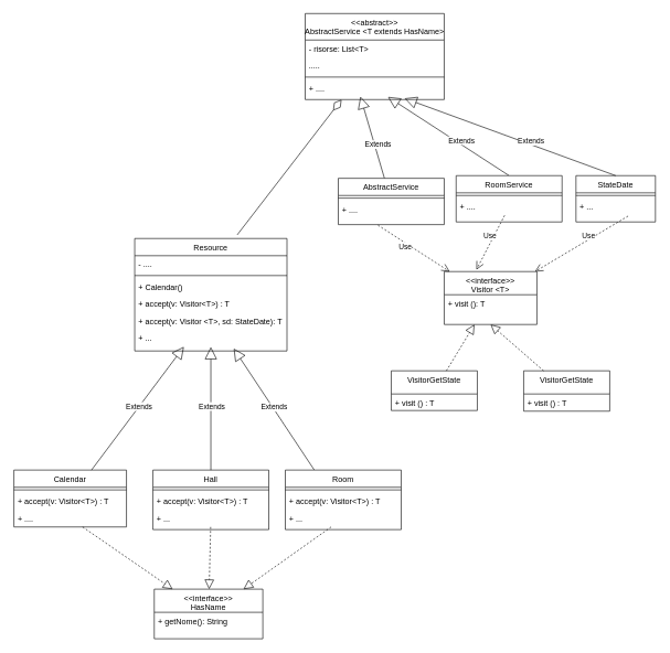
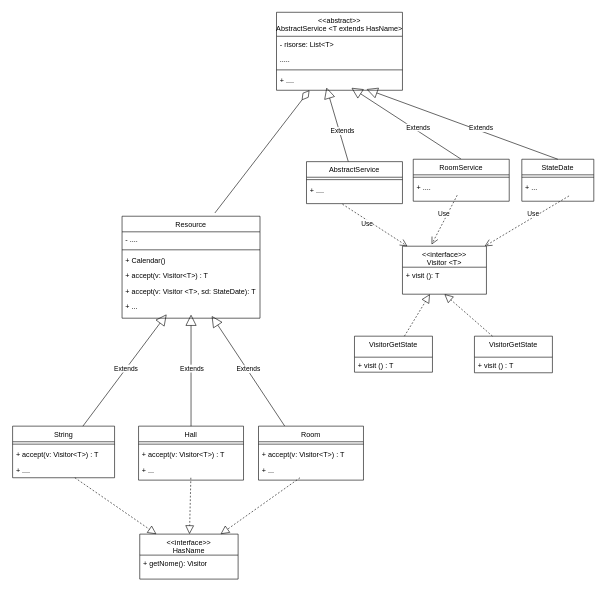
  <mxCell id="0" />
  <mxCell id="1" parent="0" />
  <mxCell id="2" value="&lt;&lt;abstract&gt;&gt;&#10;AbstractService &lt;T extends HasName&gt;" style="swimlane;fontStyle=0;align=center;verticalAlign=top;childLayout=stackLayout;horizontal=1;startSize=40;horizontalStack=0;resizeParent=1;resizeLast=0;collapsible=1;marginBottom=0;rounded=0;shadow=0;strokeWidth=1;" parent="1" vertex="1"><mxGeometry x="460" y="20" width="210" height="130" as="geometry"><mxRectangle x="230" y="140" width="160" height="26" as="alternateBounds" /></mxGeometry></mxCell>
  <mxCell id="3" value="- risorse: List&lt;T&gt;" style="text;align=left;verticalAlign=top;spacingLeft=4;spacingRight=4;overflow=hidden;rotatable=0;points=[[0,0.5],[1,0.5]];portConstraint=eastwest;" parent="2" vertex="1"><mxGeometry y="40" width="210" height="26" as="geometry" /></mxCell>
  <mxCell id="4" value="....." style="text;align=left;verticalAlign=top;spacingLeft=4;spacingRight=4;overflow=hidden;rotatable=0;points=[[0,0.5],[1,0.5]];portConstraint=eastwest;" parent="2" vertex="1"><mxGeometry y="66" width="210" height="26" as="geometry" /></mxCell>
  <mxCell id="5" value="" style="line;html=1;strokeWidth=1;align=left;verticalAlign=middle;spacingTop=-1;spacingLeft=3;spacingRight=3;rotatable=0;labelPosition=right;points=[];portConstraint=eastwest;" parent="2" vertex="1"><mxGeometry y="92" width="210" height="8" as="geometry" /></mxCell>
  <mxCell id="6" value="+ ...." style="text;align=left;verticalAlign=top;spacingLeft=4;spacingRight=4;overflow=hidden;rotatable=0;points=[[0,0.5],[1,0.5]];portConstraint=eastwest;" parent="2" vertex="1"><mxGeometry y="100" width="210" height="26" as="geometry" /></mxCell>
  <mxCell id="7" value="Extends" style="endArrow=block;endSize=16;endFill=0;html=1;rounded=0;exitX=0.5;exitY=0;exitDx=0;exitDy=0;" parent="1" source="53" target="6" edge="1"><mxGeometry x="-0.186" y="-5" width="160" relative="1" as="geometry"><mxPoint x="1902" y="572" as="sourcePoint" /><mxPoint x="1940.251" y="204.396" as="targetPoint" /><mxPoint as="offset" /></mxGeometry></mxCell>
  <mxCell id="8" value="StateDate" style="swimlane;fontStyle=0;align=center;verticalAlign=top;childLayout=stackLayout;horizontal=1;startSize=26;horizontalStack=0;resizeParent=1;resizeLast=0;collapsible=1;marginBottom=0;rounded=0;shadow=0;strokeWidth=1;" parent="1" vertex="1"><mxGeometry x="869" y="265" width="120" height="70" as="geometry"><mxRectangle x="230" y="140" width="160" height="26" as="alternateBounds" /></mxGeometry></mxCell>
  <mxCell id="9" value="" style="line;html=1;strokeWidth=1;align=left;verticalAlign=middle;spacingTop=-1;spacingLeft=3;spacingRight=3;rotatable=0;labelPosition=right;points=[];portConstraint=eastwest;" parent="8" vertex="1"><mxGeometry y="26" width="120" height="8" as="geometry" /></mxCell>
  <mxCell id="10" value="+ ..." style="text;align=left;verticalAlign=top;spacingLeft=4;spacingRight=4;overflow=hidden;rotatable=0;points=[[0,0.5],[1,0.5]];portConstraint=eastwest;" parent="8" vertex="1"><mxGeometry y="34" width="120" height="26" as="geometry" /></mxCell>
  <mxCell id="11" value="VisitorGetState" style="swimlane;fontStyle=0;align=center;verticalAlign=top;childLayout=stackLayout;horizontal=1;startSize=35;horizontalStack=0;resizeParent=1;resizeLast=0;collapsible=1;marginBottom=0;rounded=0;shadow=0;strokeWidth=1;" parent="1" vertex="1"><mxGeometry x="590" y="560" width="130" height="60" as="geometry"><mxRectangle x="130" y="380" width="160" height="26" as="alternateBounds" /></mxGeometry></mxCell>
  <mxCell id="12" value="+ visit () : T" style="text;align=left;verticalAlign=top;spacingLeft=4;spacingRight=4;overflow=hidden;rotatable=0;points=[[0,0.5],[1,0.5]];portConstraint=eastwest;" parent="11" vertex="1"><mxGeometry y="35" width="130" height="25" as="geometry" /></mxCell>
  <mxCell id="13" value="VisitorGetState" style="swimlane;fontStyle=0;align=center;verticalAlign=top;childLayout=stackLayout;horizontal=1;startSize=35;horizontalStack=0;resizeParent=1;resizeLast=0;collapsible=1;marginBottom=0;rounded=0;shadow=0;strokeWidth=1;" parent="1" vertex="1"><mxGeometry x="790" y="560" width="130" height="61" as="geometry"><mxRectangle x="130" y="380" width="160" height="26" as="alternateBounds" /></mxGeometry></mxCell>
  <mxCell id="14" value="+ visit () : T" style="text;align=left;verticalAlign=top;spacingLeft=4;spacingRight=4;overflow=hidden;rotatable=0;points=[[0,0.5],[1,0.5]];portConstraint=eastwest;" parent="13" vertex="1"><mxGeometry y="35" width="130" height="26" as="geometry" /></mxCell>
  <mxCell id="15" value="Extends" style="endArrow=block;endSize=16;endFill=0;html=1;rounded=0;entryX=0.397;entryY=0.98;entryDx=0;entryDy=0;entryPerimeter=0;" parent="1" source="16" target="6" edge="1"><mxGeometry x="-0.186" y="-5" width="160" relative="1" as="geometry"><mxPoint x="630" y="260" as="sourcePoint" /><mxPoint x="1881.21" y="203.304" as="targetPoint" /><mxPoint as="offset" /></mxGeometry></mxCell>
  <mxCell id="16" value="AbstractService" style="swimlane;fontStyle=0;align=center;verticalAlign=top;childLayout=stackLayout;horizontal=1;startSize=26;horizontalStack=0;resizeParent=1;resizeLast=0;collapsible=1;marginBottom=0;rounded=0;shadow=0;strokeWidth=1;" parent="1" vertex="1"><mxGeometry x="510" y="269" width="160" height="70" as="geometry"><mxRectangle x="230" y="140" width="160" height="26" as="alternateBounds" /></mxGeometry></mxCell>
  <mxCell id="17" value="" style="line;html=1;strokeWidth=1;align=left;verticalAlign=middle;spacingTop=-1;spacingLeft=3;spacingRight=3;rotatable=0;labelPosition=right;points=[];portConstraint=eastwest;" parent="16" vertex="1"><mxGeometry y="26" width="160" height="8" as="geometry" /></mxCell>
  <mxCell id="18" value="+ ...." style="text;align=left;verticalAlign=top;spacingLeft=4;spacingRight=4;overflow=hidden;rotatable=0;points=[[0,0.5],[1,0.5]];portConstraint=eastwest;" parent="16" vertex="1"><mxGeometry y="34" width="160" height="26" as="geometry" /></mxCell>
  <mxCell id="19" value="Use" style="endArrow=open;dashed=1;endSize=10;endFill=0;html=1;rounded=0;exitX=0.656;exitY=1.044;exitDx=0;exitDy=0;exitPerimeter=0;" parent="1" source="10" target="49" edge="1"><mxGeometry x="-0.186" y="-5" width="160" relative="1" as="geometry"><mxPoint x="1280" y="560" as="sourcePoint" /><mxPoint x="1710" y="727" as="targetPoint" /><mxPoint as="offset" /></mxGeometry></mxCell>
  <mxCell id="20" value="Resource" style="swimlane;fontStyle=0;align=center;verticalAlign=top;childLayout=stackLayout;horizontal=1;startSize=26;horizontalStack=0;resizeParent=1;resizeLast=0;collapsible=1;marginBottom=0;rounded=0;shadow=0;strokeWidth=1;" parent="1" vertex="1"><mxGeometry x="202.5" y="360" width="230" height="170" as="geometry"><mxRectangle x="230" y="140" width="160" height="26" as="alternateBounds" /></mxGeometry></mxCell>
  <mxCell id="21" value="- ...." style="text;align=left;verticalAlign=top;spacingLeft=4;spacingRight=4;overflow=hidden;rotatable=0;points=[[0,0.5],[1,0.5]];portConstraint=eastwest;rounded=0;shadow=0;html=0;" parent="20" vertex="1"><mxGeometry y="26" width="230" height="26" as="geometry" /></mxCell>
  <mxCell id="22" value="" style="line;html=1;strokeWidth=1;align=left;verticalAlign=middle;spacingTop=-1;spacingLeft=3;spacingRight=3;rotatable=0;labelPosition=right;points=[];portConstraint=eastwest;" parent="20" vertex="1"><mxGeometry y="52" width="230" height="8" as="geometry" /></mxCell>
  <mxCell id="23" value="+ Calendar()" style="text;align=left;verticalAlign=top;spacingLeft=4;spacingRight=4;overflow=hidden;rotatable=0;points=[[0,0.5],[1,0.5]];portConstraint=eastwest;" parent="20" vertex="1"><mxGeometry y="60" width="230" height="26" as="geometry" /></mxCell>
  <mxCell id="24" value="+ accept(v: Visitor&lt;T&gt;) : T" style="text;align=left;verticalAlign=top;spacingLeft=4;spacingRight=4;overflow=hidden;rotatable=0;points=[[0,0.5],[1,0.5]];portConstraint=eastwest;" parent="20" vertex="1"><mxGeometry y="86" width="230" height="26" as="geometry" /></mxCell>
  <mxCell id="25" value="+ accept(v: Visitor &lt;T&gt;, sd: StateDate): T" style="text;align=left;verticalAlign=top;spacingLeft=4;spacingRight=4;overflow=hidden;rotatable=0;points=[[0,0.5],[1,0.5]];portConstraint=eastwest;" parent="20" vertex="1"><mxGeometry y="112" width="230" height="26" as="geometry" /></mxCell>
  <mxCell id="26" value="+ ..." style="text;align=left;verticalAlign=top;spacingLeft=4;spacingRight=4;overflow=hidden;rotatable=0;points=[[0,0.5],[1,0.5]];portConstraint=eastwest;" parent="20" vertex="1"><mxGeometry y="138" width="230" height="26" as="geometry" /></mxCell>
  <mxCell id="27" value="" style="endArrow=none;html=1;rounded=0;startArrow=diamondThin;startFill=0;startSize=18;entryX=0.673;entryY=-0.032;entryDx=0;entryDy=0;entryPerimeter=0;" parent="1" source="2" target="20" edge="1"><mxGeometry width="50" height="50" relative="1" as="geometry"><mxPoint x="1920" y="170" as="sourcePoint" /><mxPoint x="2040" y="-60" as="targetPoint" /></mxGeometry></mxCell>
  <mxCell id="28" value="Extends" style="endArrow=block;endSize=16;endFill=0;html=1;rounded=0;entryX=0.715;entryY=1.085;entryDx=0;entryDy=0;entryPerimeter=0;exitX=0.5;exitY=0;exitDx=0;exitDy=0;" parent="1" source="8" target="6" edge="1"><mxGeometry x="-0.19" y="-5" width="160" relative="1" as="geometry"><mxPoint x="2056.276" y="506" as="sourcePoint" /><mxPoint x="1960" y="430" as="targetPoint" /><mxPoint as="offset" /></mxGeometry></mxCell>
  <mxCell id="29" value="Hall" style="swimlane;fontStyle=0;align=center;verticalAlign=top;childLayout=stackLayout;horizontal=1;startSize=26;horizontalStack=0;resizeParent=1;resizeLast=0;collapsible=1;marginBottom=0;rounded=0;shadow=0;strokeWidth=1;" parent="1" vertex="1"><mxGeometry x="230" y="710" width="175" height="90" as="geometry"><mxRectangle x="130" y="380" width="160" height="26" as="alternateBounds" /></mxGeometry></mxCell>
  <mxCell id="30" value="" style="line;html=1;strokeWidth=1;align=left;verticalAlign=middle;spacingTop=-1;spacingLeft=3;spacingRight=3;rotatable=0;labelPosition=right;points=[];portConstraint=eastwest;" parent="29" vertex="1"><mxGeometry y="26" width="175" height="8" as="geometry" /></mxCell>
  <mxCell id="31" value="+ accept(v: Visitor&lt;T&gt;) : T" style="text;align=left;verticalAlign=top;spacingLeft=4;spacingRight=4;overflow=hidden;rotatable=0;points=[[0,0.5],[1,0.5]];portConstraint=eastwest;" parent="29" vertex="1"><mxGeometry y="34" width="175" height="26" as="geometry" /></mxCell>
  <mxCell id="32" value="+ ..." style="text;align=left;verticalAlign=top;spacingLeft=4;spacingRight=4;overflow=hidden;rotatable=0;points=[[0,0.5],[1,0.5]];portConstraint=eastwest;" parent="29" vertex="1"><mxGeometry y="60" width="175" height="26" as="geometry" /></mxCell>
  <mxCell id="33" value="&lt;&lt;interface&gt;&gt; &#10;HasName" style="swimlane;fontStyle=0;align=center;verticalAlign=top;childLayout=stackLayout;horizontal=1;startSize=35;horizontalStack=0;resizeParent=1;resizeLast=0;collapsible=1;marginBottom=0;rounded=0;shadow=0;strokeWidth=1;" parent="1" vertex="1"><mxGeometry x="232" y="890" width="164" height="75" as="geometry"><mxRectangle x="130" y="380" width="160" height="26" as="alternateBounds" /></mxGeometry></mxCell>
- <mxCell id="34" value="+ getNome(): String" style="text;align=left;verticalAlign=top;spacingLeft=4;spacingRight=4;overflow=hidden;rotatable=0;points=[[0,0.5],[1,0.5]];portConstraint=eastwest;" parent="33" vertex="1"><mxGeometry y="35" width="164" height="26" as="geometry" /></mxCell>
- <mxCell id="35" value="Calendar" style="swimlane;fontStyle=0;align=center;verticalAlign=top;childLayout=stackLayout;horizontal=1;startSize=26;horizontalStack=0;resizeParent=1;resizeLast=0;collapsible=1;marginBottom=0;rounded=0;shadow=0;strokeWidth=1;" parent="1" vertex="1"><mxGeometry x="20" y="710" width="170" height="86" as="geometry"><mxRectangle x="130" y="380" width="160" height="26" as="alternateBounds" /></mxGeometry></mxCell>
+ <mxCell id="34" value="+ getNome(): Visitor" style="text;align=left;verticalAlign=top;spacingLeft=4;spacingRight=4;overflow=hidden;rotatable=0;points=[[0,0.5],[1,0.5]];portConstraint=eastwest;" parent="33" vertex="1"><mxGeometry y="35" width="164" height="26" as="geometry" /></mxCell>
+ <mxCell id="35" value="String" style="swimlane;fontStyle=0;align=center;verticalAlign=top;childLayout=stackLayout;horizontal=1;startSize=26;horizontalStack=0;resizeParent=1;resizeLast=0;collapsible=1;marginBottom=0;rounded=0;shadow=0;strokeWidth=1;" parent="1" vertex="1"><mxGeometry x="20" y="710" width="170" height="86" as="geometry"><mxRectangle x="130" y="380" width="160" height="26" as="alternateBounds" /></mxGeometry></mxCell>
  <mxCell id="36" value="" style="line;html=1;strokeWidth=1;align=left;verticalAlign=middle;spacingTop=-1;spacingLeft=3;spacingRight=3;rotatable=0;labelPosition=right;points=[];portConstraint=eastwest;" parent="35" vertex="1"><mxGeometry y="26" width="170" height="8" as="geometry" /></mxCell>
  <mxCell id="37" value="+ accept(v: Visitor&lt;T&gt;) : T" style="text;align=left;verticalAlign=top;spacingLeft=4;spacingRight=4;overflow=hidden;rotatable=0;points=[[0,0.5],[1,0.5]];portConstraint=eastwest;" parent="35" vertex="1"><mxGeometry y="34" width="170" height="26" as="geometry" /></mxCell>
  <mxCell id="38" value="+ ...." style="text;align=left;verticalAlign=top;spacingLeft=4;spacingRight=4;overflow=hidden;rotatable=0;points=[[0,0.5],[1,0.5]];portConstraint=eastwest;" parent="35" vertex="1"><mxGeometry y="60" width="170" height="26" as="geometry" /></mxCell>
  <mxCell id="39" value="" style="endArrow=block;dashed=1;endFill=0;endSize=12;html=1;rounded=0;" parent="1" source="38" target="33" edge="1"><mxGeometry width="160" relative="1" as="geometry"><mxPoint x="1830" y="910" as="sourcePoint" /><mxPoint x="2005" y="1147" as="targetPoint" /></mxGeometry></mxCell>
  <mxCell id="40" value="" style="endArrow=block;dashed=1;endFill=0;endSize=12;html=1;rounded=0;" parent="1" source="32" target="33" edge="1"><mxGeometry width="160" relative="1" as="geometry"><mxPoint x="1703" y="796" as="sourcePoint" /><mxPoint x="1820" y="880" as="targetPoint" /></mxGeometry></mxCell>
  <mxCell id="41" value="" style="endArrow=block;dashed=1;endFill=0;endSize=12;html=1;rounded=0;" parent="1" source="48" target="33" edge="1"><mxGeometry width="160" relative="1" as="geometry"><mxPoint x="1713" y="806" as="sourcePoint" /><mxPoint x="1830" y="890" as="targetPoint" /></mxGeometry></mxCell>
  <mxCell id="42" value="Extends" style="endArrow=block;endSize=16;endFill=0;html=1;rounded=0;entryX=0.65;entryY=1.089;entryDx=0;entryDy=0;entryPerimeter=0;exitX=0.25;exitY=0;exitDx=0;exitDy=0;" parent="1" source="45" target="26" edge="1"><mxGeometry x="0.018" y="-1" width="160" relative="1" as="geometry"><mxPoint x="2050" y="710" as="sourcePoint" /><mxPoint x="1744" y="584" as="targetPoint" /><mxPoint y="-1" as="offset" /></mxGeometry></mxCell>
  <mxCell id="43" value="Extends" style="endArrow=block;endSize=16;endFill=0;html=1;rounded=0;entryX=0.323;entryY=0.984;entryDx=0;entryDy=0;entryPerimeter=0;" parent="1" source="35" target="26" edge="1"><mxGeometry x="0.018" y="-1" width="160" relative="1" as="geometry"><mxPoint x="1810" y="729" as="sourcePoint" /><mxPoint x="1812" y="570" as="targetPoint" /><mxPoint y="-1" as="offset" /></mxGeometry></mxCell>
  <mxCell id="44" value="Extends" style="endArrow=block;endSize=16;endFill=0;html=1;rounded=0;" parent="1" source="29" target="26" edge="1"><mxGeometry x="0.018" y="-1" width="160" relative="1" as="geometry"><mxPoint x="1710" y="720" as="sourcePoint" /><mxPoint x="1754" y="594" as="targetPoint" /><mxPoint y="-1" as="offset" /></mxGeometry></mxCell>
  <mxCell id="45" value="Room" style="swimlane;fontStyle=0;align=center;verticalAlign=top;childLayout=stackLayout;horizontal=1;startSize=26;horizontalStack=0;resizeParent=1;resizeLast=0;collapsible=1;marginBottom=0;rounded=0;shadow=0;strokeWidth=1;" parent="1" vertex="1"><mxGeometry x="430" y="710" width="175" height="90" as="geometry"><mxRectangle x="130" y="380" width="160" height="26" as="alternateBounds" /></mxGeometry></mxCell>
  <mxCell id="46" value="" style="line;html=1;strokeWidth=1;align=left;verticalAlign=middle;spacingTop=-1;spacingLeft=3;spacingRight=3;rotatable=0;labelPosition=right;points=[];portConstraint=eastwest;" parent="45" vertex="1"><mxGeometry y="26" width="175" height="8" as="geometry" /></mxCell>
  <mxCell id="47" value="+ accept(v: Visitor&lt;T&gt;) : T" style="text;align=left;verticalAlign=top;spacingLeft=4;spacingRight=4;overflow=hidden;rotatable=0;points=[[0,0.5],[1,0.5]];portConstraint=eastwest;" parent="45" vertex="1"><mxGeometry y="34" width="175" height="26" as="geometry" /></mxCell>
  <mxCell id="48" value="+ ..." style="text;align=left;verticalAlign=top;spacingLeft=4;spacingRight=4;overflow=hidden;rotatable=0;points=[[0,0.5],[1,0.5]];portConstraint=eastwest;" parent="45" vertex="1"><mxGeometry y="60" width="175" height="26" as="geometry" /></mxCell>
  <mxCell id="49" value="&lt;&lt;interface&gt;&gt; &#10;Visitor &lt;T&gt;" style="swimlane;fontStyle=0;align=center;verticalAlign=top;childLayout=stackLayout;horizontal=1;startSize=35;horizontalStack=0;resizeParent=1;resizeLast=0;collapsible=1;marginBottom=0;rounded=0;shadow=0;strokeWidth=1;" parent="1" vertex="1"><mxGeometry x="670" y="410" width="140" height="80" as="geometry"><mxRectangle x="130" y="380" width="160" height="26" as="alternateBounds" /></mxGeometry></mxCell>
  <mxCell id="50" value="+ visit (): T" style="text;align=left;verticalAlign=top;spacingLeft=4;spacingRight=4;overflow=hidden;rotatable=0;points=[[0,0.5],[1,0.5]];portConstraint=eastwest;" parent="49" vertex="1"><mxGeometry y="35" width="140" height="26" as="geometry" /></mxCell>
  <mxCell id="51" value="" style="endArrow=block;dashed=1;endFill=0;endSize=12;html=1;rounded=0;" parent="1" source="11" target="49" edge="1"><mxGeometry width="160" relative="1" as="geometry"><mxPoint x="1538" y="560" as="sourcePoint" /><mxPoint x="1645" y="461" as="targetPoint" /></mxGeometry></mxCell>
  <mxCell id="52" value="" style="endArrow=block;dashed=1;endFill=0;endSize=12;html=1;rounded=0;entryX=0.5;entryY=1;entryDx=0;entryDy=0;" parent="1" source="13" target="49" edge="1"><mxGeometry width="160" relative="1" as="geometry"><mxPoint x="862" y="789" as="sourcePoint" /><mxPoint x="1088" y="200" as="targetPoint" /></mxGeometry></mxCell>
  <mxCell id="53" value="RoomService" style="swimlane;fontStyle=0;align=center;verticalAlign=top;childLayout=stackLayout;horizontal=1;startSize=26;horizontalStack=0;resizeParent=1;resizeLast=0;collapsible=1;marginBottom=0;rounded=0;shadow=0;strokeWidth=1;" parent="1" vertex="1"><mxGeometry x="688" y="265" width="160" height="70" as="geometry"><mxRectangle x="230" y="140" width="160" height="26" as="alternateBounds" /></mxGeometry></mxCell>
  <mxCell id="54" value="" style="line;html=1;strokeWidth=1;align=left;verticalAlign=middle;spacingTop=-1;spacingLeft=3;spacingRight=3;rotatable=0;labelPosition=right;points=[];portConstraint=eastwest;" parent="53" vertex="1"><mxGeometry y="26" width="160" height="8" as="geometry" /></mxCell>
  <mxCell id="55" value="+ ...." style="text;align=left;verticalAlign=top;spacingLeft=4;spacingRight=4;overflow=hidden;rotatable=0;points=[[0,0.5],[1,0.5]];portConstraint=eastwest;" parent="53" vertex="1"><mxGeometry y="34" width="160" height="26" as="geometry" /></mxCell>
  <mxCell id="56" value="Use" style="endArrow=open;dashed=1;endSize=10;endFill=0;html=1;rounded=0;entryX=0.347;entryY=-0.036;entryDx=0;entryDy=0;entryPerimeter=0;" parent="1" source="55" target="49" edge="1"><mxGeometry x="-0.186" y="-5" width="160" relative="1" as="geometry"><mxPoint x="958" y="336" as="sourcePoint" /><mxPoint x="871" y="420" as="targetPoint" /><mxPoint as="offset" /></mxGeometry></mxCell>
  <mxCell id="57" value="Use" style="endArrow=open;dashed=1;endSize=10;endFill=0;html=1;rounded=0;" parent="1" target="49" edge="1"><mxGeometry x="-0.186" y="-5" width="160" relative="1" as="geometry"><mxPoint x="570" y="340" as="sourcePoint" /><mxPoint x="809" y="417" as="targetPoint" /><mxPoint as="offset" /></mxGeometry></mxCell>
